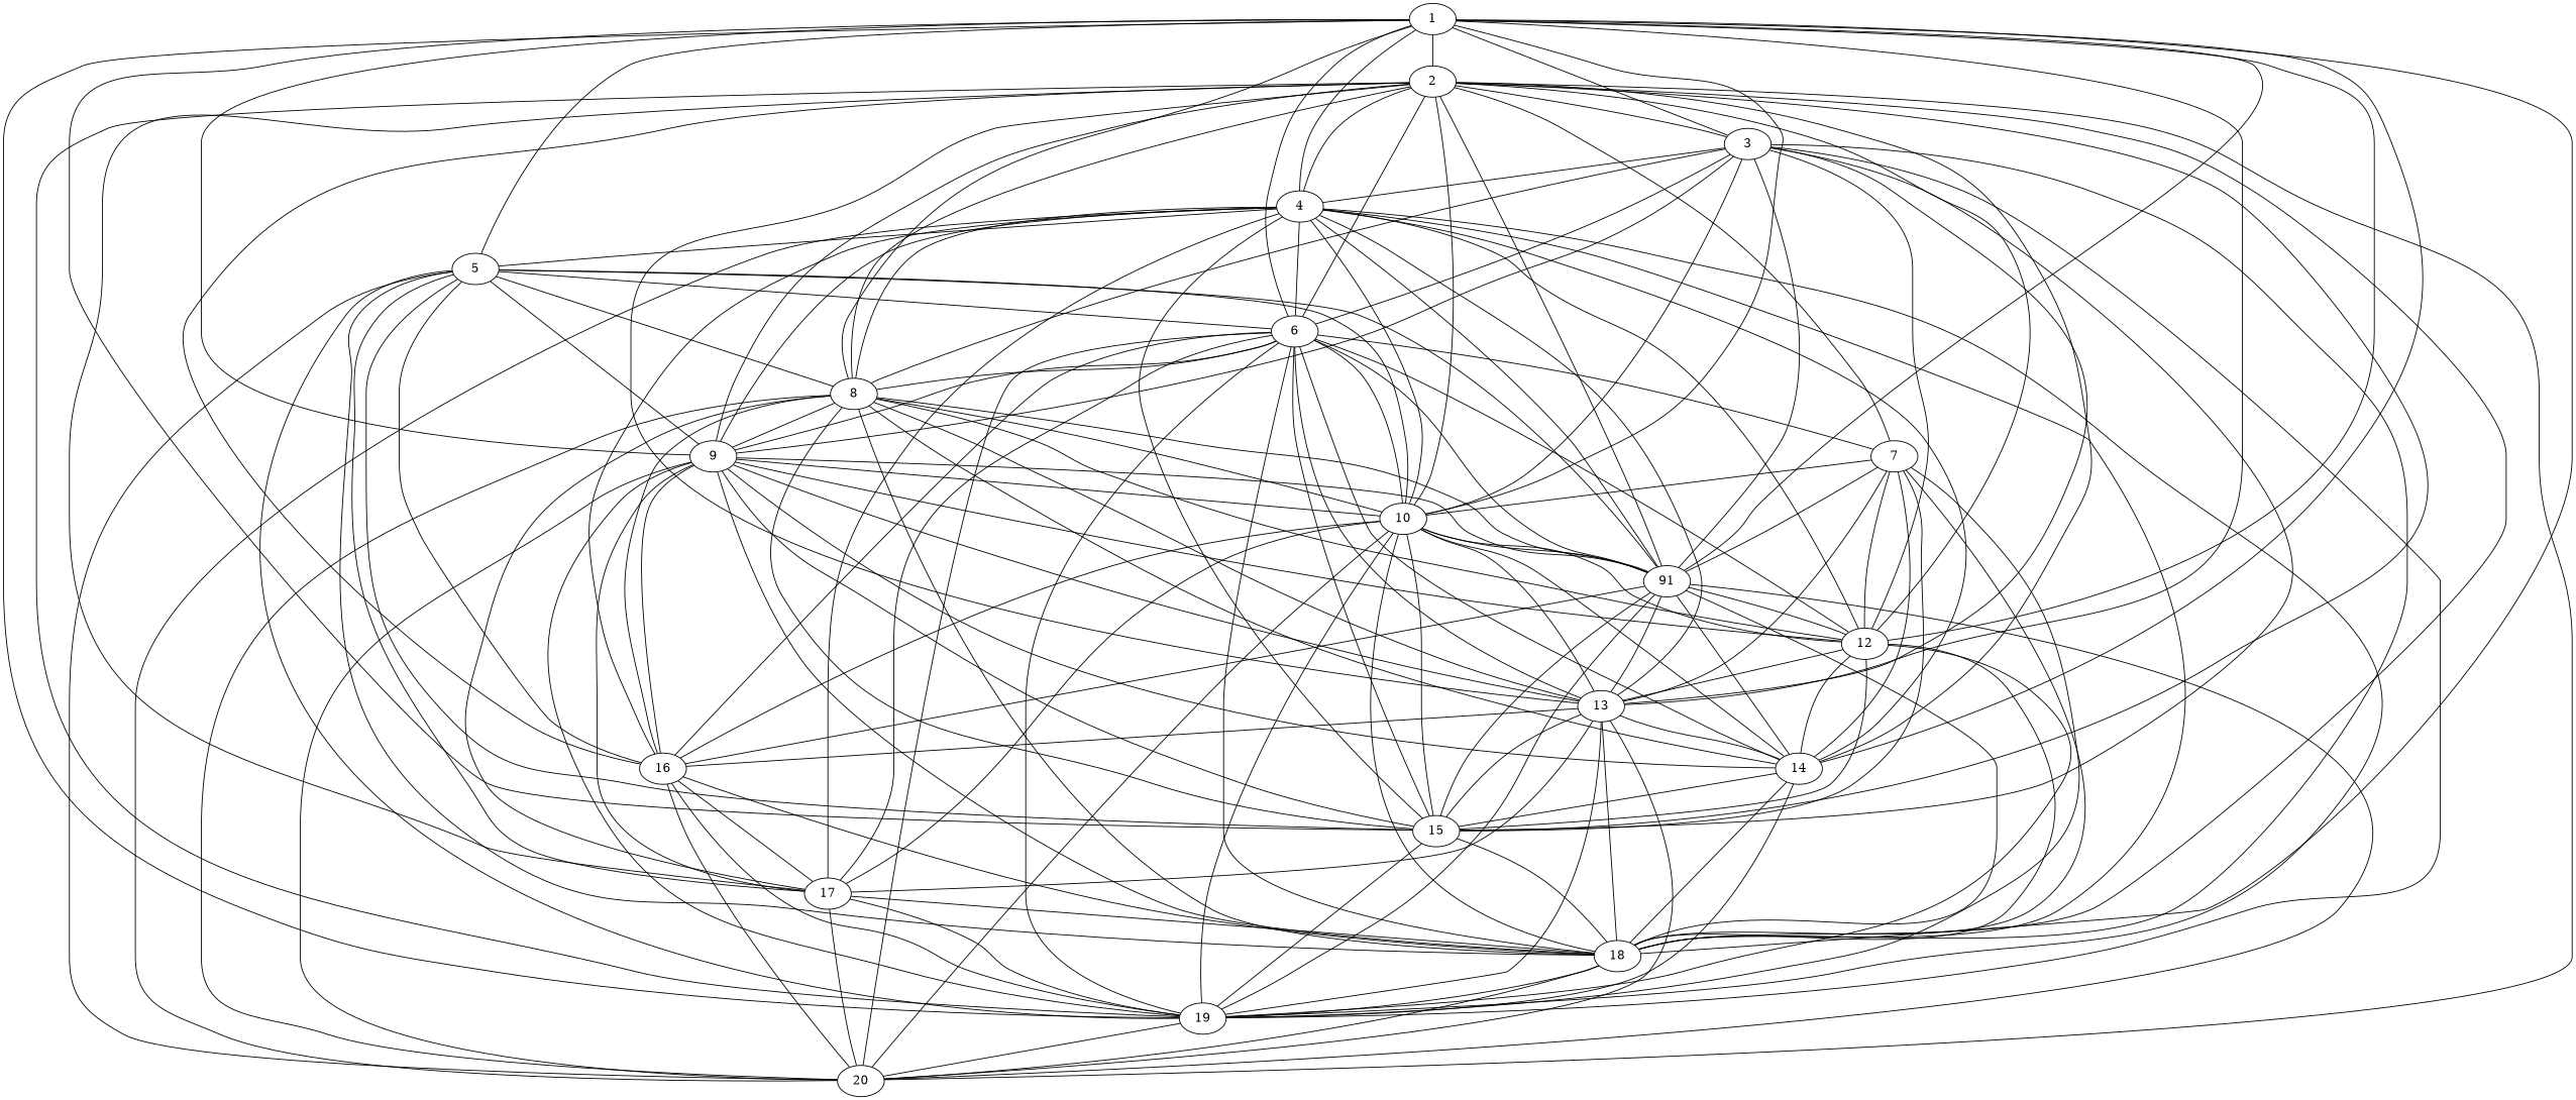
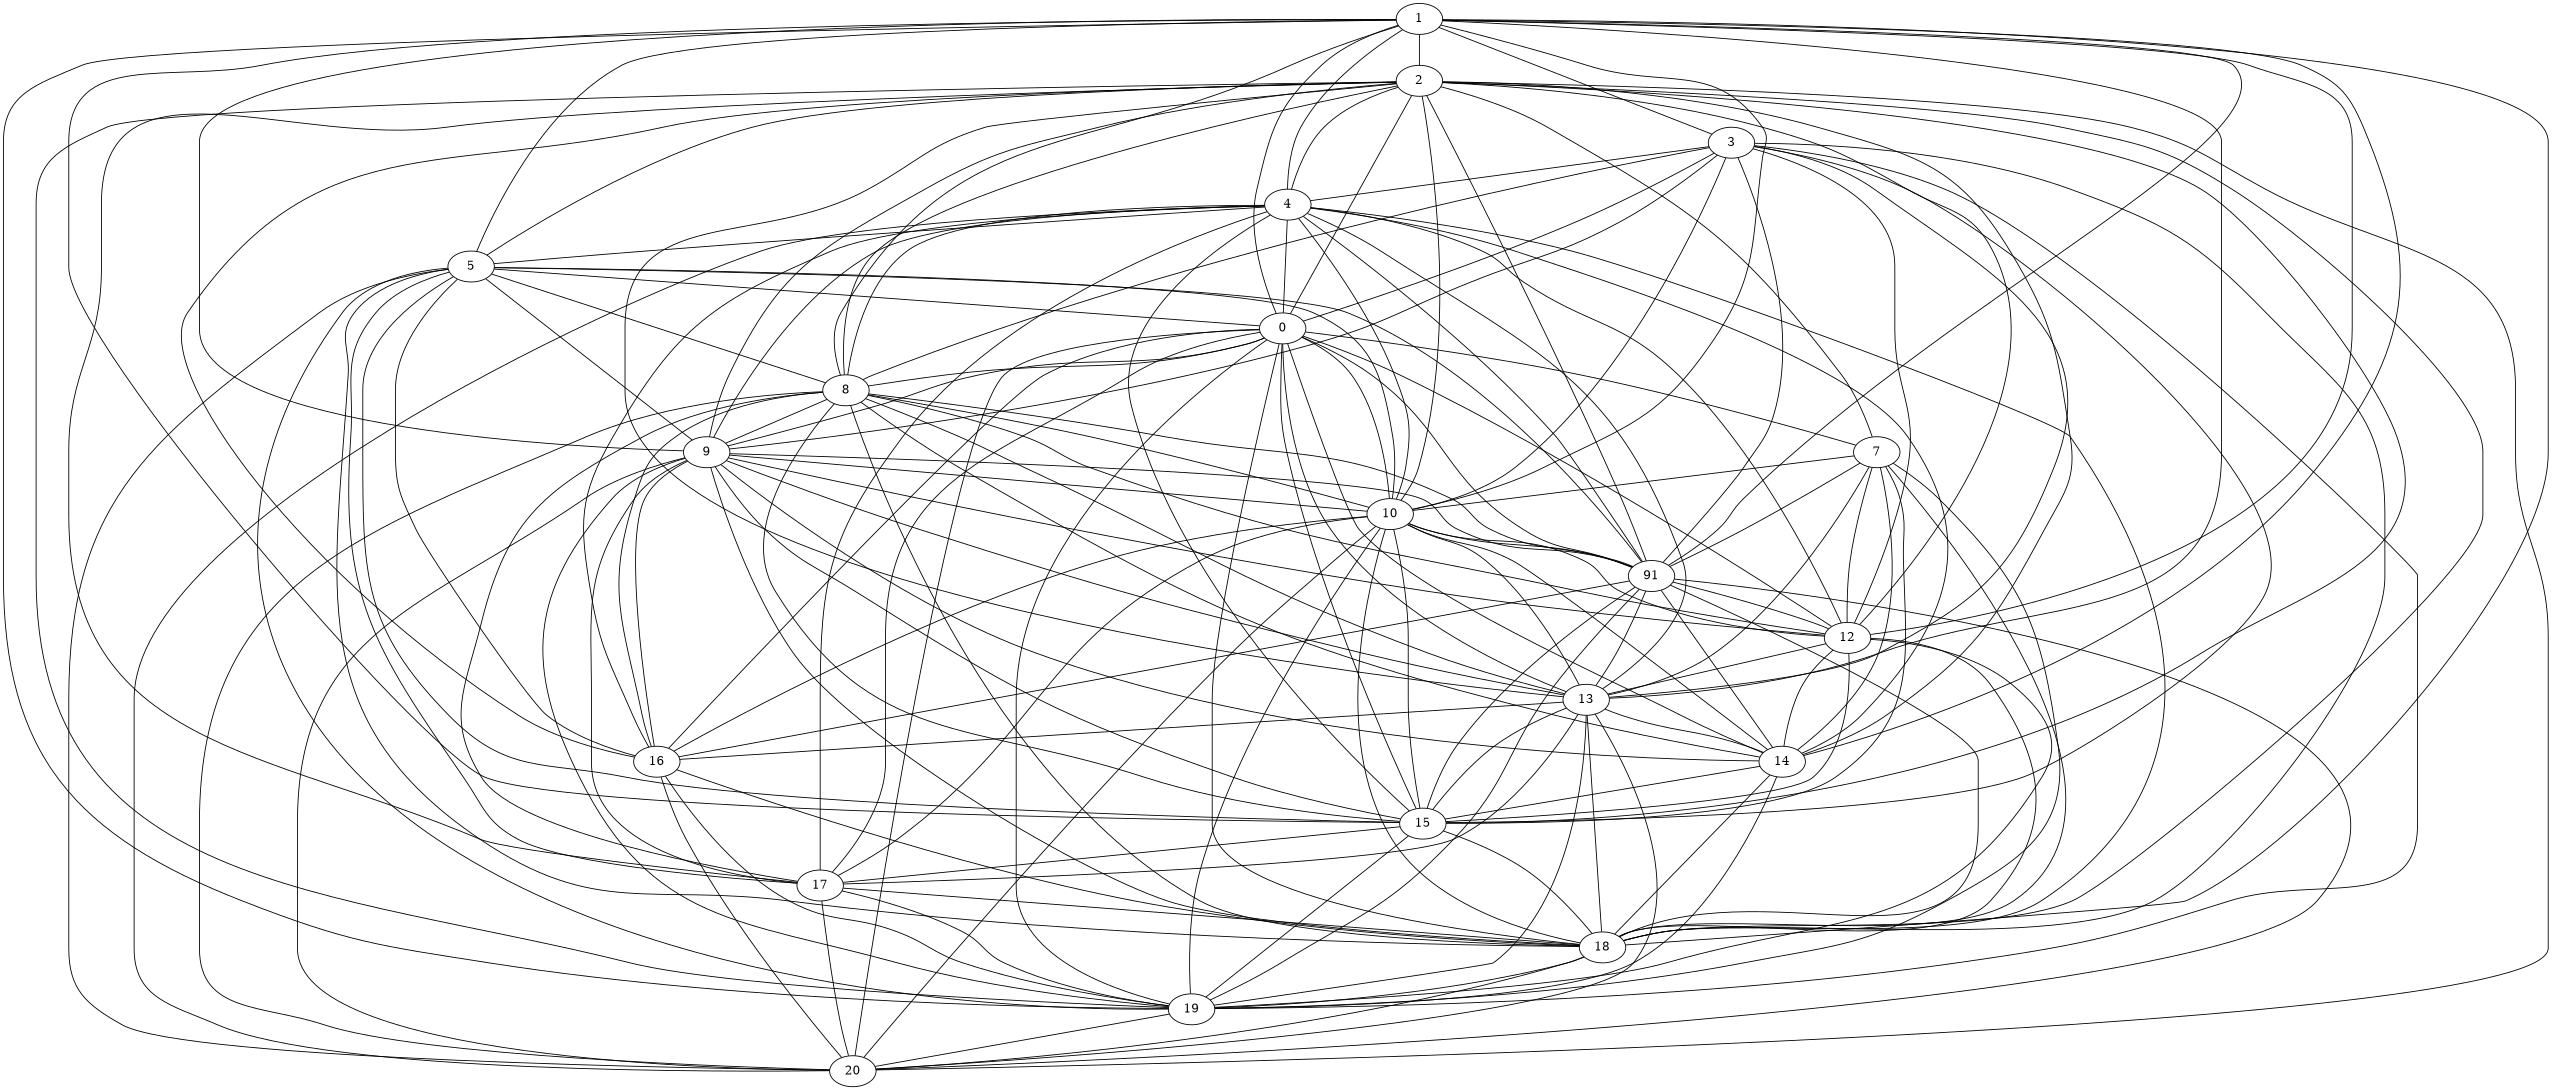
  graph {
    1
    2
    3
    4
    5
-   6
+   6 [label=0]
    8
    9
    10
    n10 [label=91]
    12
    13
    14
    15
    18
    19
    7
    16
    17
    20
    1 -- 2
    1 -- 3
    1 -- 4
    1 -- 5
    1 -- 6
    1 -- 8
    1 -- 9
    1 -- 10
    1 -- n10
    1 -- 12
    1 -- 13
    1 -- 14
    1 -- 15
    1 -- 18
    1 -- 19
    2 -- 4
-   2 -- 3
+   2 -- 5
    2 -- 6
    2 -- 8
    2 -- 9
    2 -- 10
    2 -- n10
    2 -- 12
    2 -- 13
    2 -- 14
    2 -- 15
    2 -- 18
    2 -- 19
    2 -- 7
    2 -- 16
    2 -- 17
    2 -- 20
    3 -- 4
    3 -- 6
    3 -- 8
    3 -- 9
    3 -- 10
    3 -- n10
    3 -- 12
    3 -- 13
    3 -- 15
    3 -- 18
    3 -- 19
    4 -- 5
    4 -- 6
    4 -- 8
    4 -- 9
    4 -- 10
    4 -- n10
    4 -- 12
    4 -- 13
    4 -- 14
    4 -- 15
    4 -- 18
-   4 -- 19
    4 -- 16
    4 -- 17
    4 -- 20
    5 -- 6
    5 -- 8
    5 -- 9
    5 -- 10
    5 -- n10
    5 -- 15
    5 -- 18
    5 -- 19
    5 -- 16
    5 -- 17
    5 -- 20
    6 -- 8
    6 -- 9
    6 -- 10
    6 -- n10
    6 -- 12
    6 -- 13
    6 -- 14
    6 -- 15
    6 -- 18
    6 -- 19
    6 -- 7
    6 -- 16
    6 -- 17
    6 -- 20
    8 -- 9
    8 -- 10
    8 -- n10
    8 -- 12
    8 -- 13
    8 -- 14
    8 -- 15
    8 -- 18
    8 -- 16
    8 -- 17
    8 -- 20
    9 -- 10
    9 -- n10
    9 -- 12
    9 -- 13
    9 -- 14
    9 -- 15
    9 -- 18
    9 -- 19
    9 -- 16
    9 -- 17
    9 -- 20
    10 -- n10
    10 -- 12
    10 -- 13
    10 -- 14
    10 -- 15
    10 -- 18
    10 -- 19
    10 -- 16
    10 -- 17
    10 -- 20
    n10 -- 12
    n10 -- 13
    n10 -- 14
    n10 -- 15
    n10 -- 18
    n10 -- 19
    n10 -- 16
    n10 -- 20
    12 -- 13
    12 -- 14
    12 -- 15
    12 -- 18
    12 -- 19
    13 -- 14
    13 -- 15
    13 -- 18
    13 -- 19
    13 -- 16
    13 -- 17
    13 -- 20
    14 -- 15
    14 -- 18
    14 -- 19
    15 -- 18
    15 -- 19
    18 -- 19
    18 -- 20
    19 -- 20
    7 -- 10
    7 -- n10
    7 -- 12
    7 -- 13
    7 -- 14
    7 -- 15
    7 -- 18
    7 -- 19
    16 -- 18
    16 -- 19
-   16 -- 17
+   15 -- 17
    16 -- 20
    17 -- 18
    17 -- 19
    17 -- 20
  }
